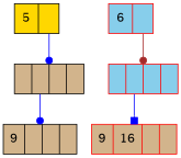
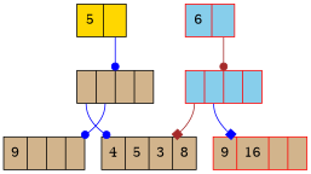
  digraph {
    node [shape=record style=filled fillcolor=tan]
    edge [tailport=f0 color=blue arrowhead=dot]
    n1 [label="5 | <f0>" fillcolor=gold]
    n2 [label="<f0> | <f1> | | "]
    n3 [color=red label="6 | <f0>" fillcolor=skyblue]
    n4 [color=red label="<f0> | <f1> | | " fillcolor=skyblue]
+   n5 [label="4 | 5 | 3 | 8"]
    n6 [label="9 | | | "]
    n7 [color=red label="9 | 16 | |"]
    n1 -> n2
+   n2 -> n5
    n2 -> n6 [tailport=f1]
    n3 -> n4 [color=brown]
+   n4 -> n5 [color=brown arrowhead=box]
    n4 -> n7 [tailport=f1 arrowhead=box]
  }
